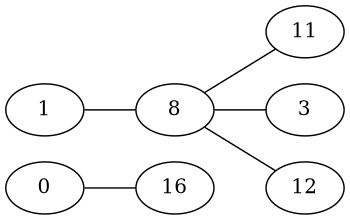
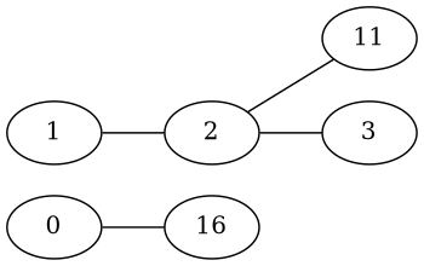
  graph {
    rankdir=LR
    n1 [label=16]
    0
    1
-   2 [label=8]
+   2
    11
    3
-   12
    0 -- n1
    1 -- 2
    2 -- 11
    2 -- 3
-   2 -- 12
  }
